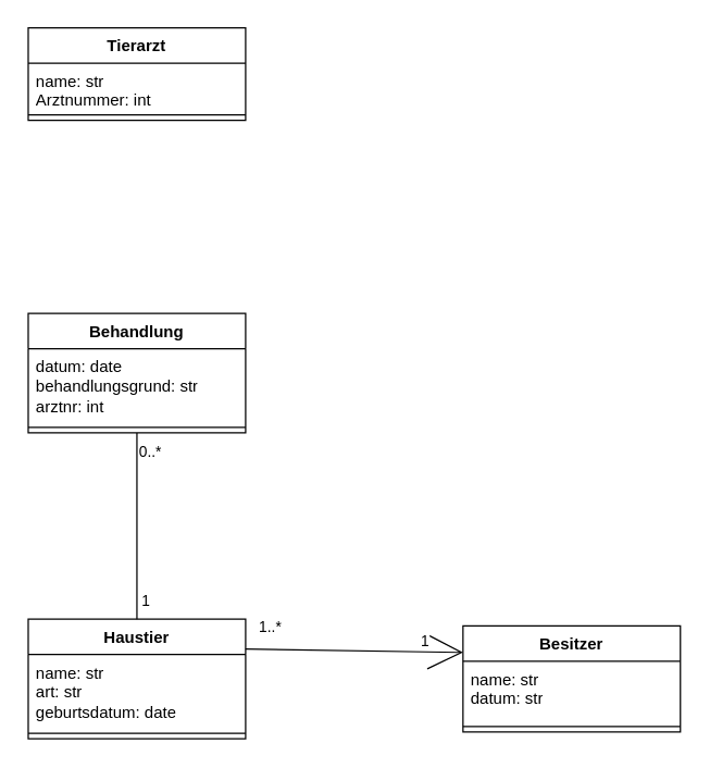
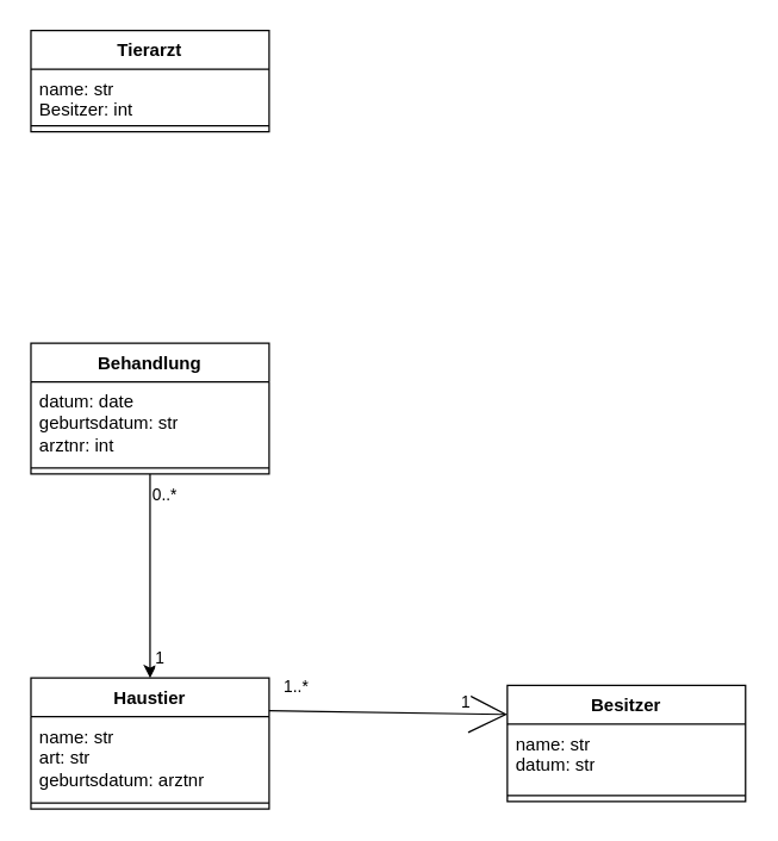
  <mxCell id="0" />
  <mxCell id="1" parent="0" />
  <mxCell id="2" value="Tierarzt" style="swimlane;fontStyle=1;align=center;verticalAlign=top;childLayout=stackLayout;horizontal=1;startSize=26;horizontalStack=0;resizeParent=1;resizeParentMax=0;resizeLast=0;collapsible=1;marginBottom=0;whiteSpace=wrap;html=1;" vertex="1" parent="1"><mxGeometry x="20" y="20" width="160" height="68" as="geometry"><mxRectangle x="290" y="200" width="80" height="30" as="alternateBounds" /></mxGeometry></mxCell>
- <mxCell id="3" value="name: str&lt;div&gt;Arztnummer: int&lt;/div&gt;" style="text;strokeColor=none;fillColor=none;align=left;verticalAlign=top;spacingLeft=4;spacingRight=4;overflow=hidden;rotatable=0;points=[[0,0.5],[1,0.5]];portConstraint=eastwest;whiteSpace=wrap;html=1;" vertex="1" parent="2"><mxGeometry y="26" width="160" height="34" as="geometry" /></mxCell>
+ <mxCell id="3" value="name: str&lt;div&gt;Besitzer: int&lt;/div&gt;" style="text;strokeColor=none;fillColor=none;align=left;verticalAlign=top;spacingLeft=4;spacingRight=4;overflow=hidden;rotatable=0;points=[[0,0.5],[1,0.5]];portConstraint=eastwest;whiteSpace=wrap;html=1;" vertex="1" parent="2"><mxGeometry y="26" width="160" height="34" as="geometry" /></mxCell>
  <mxCell id="4" value="" style="line;strokeWidth=1;fillColor=none;align=left;verticalAlign=middle;spacingTop=-1;spacingLeft=3;spacingRight=3;rotatable=0;labelPosition=right;points=[];portConstraint=eastwest;strokeColor=inherit;" vertex="1" parent="2"><mxGeometry y="60" width="160" height="8" as="geometry" /></mxCell>
  <mxCell id="5" value="Behandlung" style="swimlane;fontStyle=1;align=center;verticalAlign=top;childLayout=stackLayout;horizontal=1;startSize=26;horizontalStack=0;resizeParent=1;resizeParentMax=0;resizeLast=0;collapsible=1;marginBottom=0;whiteSpace=wrap;html=1;" vertex="1" parent="1"><mxGeometry x="20" y="230" width="160" height="88" as="geometry" /></mxCell>
- <mxCell id="6" value="datum: date&lt;div&gt;behandlungsgrund: str&lt;/div&gt;&lt;div&gt;arztnr: int&lt;/div&gt;" style="text;strokeColor=none;fillColor=none;align=left;verticalAlign=top;spacingLeft=4;spacingRight=4;overflow=hidden;rotatable=0;points=[[0,0.5],[1,0.5]];portConstraint=eastwest;whiteSpace=wrap;html=1;" vertex="1" parent="5"><mxGeometry y="26" width="160" height="54" as="geometry" /></mxCell>
+ <mxCell id="6" value="datum: date&lt;div&gt;geburtsdatum: str&lt;/div&gt;&lt;div&gt;arztnr: int&lt;/div&gt;" style="text;strokeColor=none;fillColor=none;align=left;verticalAlign=top;spacingLeft=4;spacingRight=4;overflow=hidden;rotatable=0;points=[[0,0.5],[1,0.5]];portConstraint=eastwest;whiteSpace=wrap;html=1;" vertex="1" parent="5"><mxGeometry y="26" width="160" height="54" as="geometry" /></mxCell>
  <mxCell id="7" value="" style="line;strokeWidth=1;fillColor=none;align=left;verticalAlign=middle;spacingTop=-1;spacingLeft=3;spacingRight=3;rotatable=0;labelPosition=right;points=[];portConstraint=eastwest;strokeColor=inherit;" vertex="1" parent="5"><mxGeometry y="80" width="160" height="8" as="geometry" /></mxCell>
  <mxCell id="8" value="Haustier" style="swimlane;fontStyle=1;align=center;verticalAlign=top;childLayout=stackLayout;horizontal=1;startSize=26;horizontalStack=0;resizeParent=1;resizeParentMax=0;resizeLast=0;collapsible=1;marginBottom=0;whiteSpace=wrap;html=1;" vertex="1" parent="1"><mxGeometry x="20" y="455" width="160" height="88" as="geometry" /></mxCell>
- <mxCell id="9" value="name: str&lt;div&gt;art: str&lt;/div&gt;&lt;div&gt;geburtsdatum: date&lt;/div&gt;" style="text;strokeColor=none;fillColor=none;align=left;verticalAlign=top;spacingLeft=4;spacingRight=4;overflow=hidden;rotatable=0;points=[[0,0.5],[1,0.5]];portConstraint=eastwest;whiteSpace=wrap;html=1;" vertex="1" parent="8"><mxGeometry y="26" width="160" height="54" as="geometry" /></mxCell>
+ <mxCell id="9" value="name: str&lt;div&gt;art: str&lt;/div&gt;&lt;div&gt;geburtsdatum: arztnr&lt;/div&gt;" style="text;strokeColor=none;fillColor=none;align=left;verticalAlign=top;spacingLeft=4;spacingRight=4;overflow=hidden;rotatable=0;points=[[0,0.5],[1,0.5]];portConstraint=eastwest;whiteSpace=wrap;html=1;" vertex="1" parent="8"><mxGeometry y="26" width="160" height="54" as="geometry" /></mxCell>
  <mxCell id="10" value="" style="line;strokeWidth=1;fillColor=none;align=left;verticalAlign=middle;spacingTop=-1;spacingLeft=3;spacingRight=3;rotatable=0;labelPosition=right;points=[];portConstraint=eastwest;strokeColor=inherit;" vertex="1" parent="8"><mxGeometry y="80" width="160" height="8" as="geometry" /></mxCell>
  <mxCell id="11" value="Besitzer" style="swimlane;fontStyle=1;align=center;verticalAlign=top;childLayout=stackLayout;horizontal=1;startSize=26;horizontalStack=0;resizeParent=1;resizeParentMax=0;resizeLast=0;collapsible=1;marginBottom=0;whiteSpace=wrap;html=1;" vertex="1" parent="1"><mxGeometry x="340" y="460" width="160" height="78" as="geometry" /></mxCell>
  <mxCell id="12" value="name: str&lt;div&gt;datum: str&lt;/div&gt;" style="text;strokeColor=none;fillColor=none;align=left;verticalAlign=top;spacingLeft=4;spacingRight=4;overflow=hidden;rotatable=0;points=[[0,0.5],[1,0.5]];portConstraint=eastwest;whiteSpace=wrap;html=1;" vertex="1" parent="11"><mxGeometry y="26" width="160" height="44" as="geometry" /></mxCell>
  <mxCell id="13" value="" style="line;strokeWidth=1;fillColor=none;align=left;verticalAlign=middle;spacingTop=-1;spacingLeft=3;spacingRight=3;rotatable=0;labelPosition=right;points=[];portConstraint=eastwest;strokeColor=inherit;" vertex="1" parent="11"><mxGeometry y="70" width="160" height="8" as="geometry" /></mxCell>
  <mxCell id="14" value="" style="endArrow=open;endFill=0;endSize=24;html=1;rounded=0;exitX=1;exitY=0.25;exitDx=0;exitDy=0;entryX=0;entryY=0.25;entryDx=0;entryDy=0;" edge="1" parent="1" source="8" target="11"><mxGeometry width="160" relative="1" as="geometry"><mxPoint x="180" y="470" as="sourcePoint" /><mxPoint x="310" y="440" as="targetPoint" /></mxGeometry></mxCell>
  <mxCell id="15" value="1..*" style="edgeLabel;html=1;align=center;verticalAlign=middle;resizable=0;points=[];" vertex="1" connectable="0" parent="14"><mxGeometry x="-0.775" y="-1" relative="1" as="geometry"><mxPoint y="-18" as="offset" /></mxGeometry></mxCell>
  <mxCell id="16" value="1" style="edgeLabel;html=1;align=center;verticalAlign=middle;resizable=0;points=[];" vertex="1" connectable="0" parent="14"><mxGeometry x="0.647" y="1" relative="1" as="geometry"><mxPoint y="-8" as="offset" /></mxGeometry></mxCell>
- <mxCell id="17" value="" style="endArrow=none;html=1;edgeStyle=orthogonalEdgeStyle;rounded=0;exitX=0.5;exitY=1;exitDx=0;exitDy=0;entryX=0.5;entryY=0;entryDx=0;entryDy=0;" edge="1" parent="1" source="5" target="8"><mxGeometry relative="1" as="geometry"><mxPoint x="110" y="370" as="sourcePoint" /><mxPoint x="270" y="370" as="targetPoint" /></mxGeometry></mxCell>
+ <mxCell id="17" value="" style="endArrow=classic;html=1;edgeStyle=orthogonalEdgeStyle;rounded=0;exitX=0.5;exitY=1;exitDx=0;exitDy=0;entryX=0.5;entryY=0;entryDx=0;entryDy=0;" edge="1" parent="1" source="5" target="8"><mxGeometry relative="1" as="geometry"><mxPoint x="110" y="370" as="sourcePoint" /><mxPoint x="270" y="370" as="targetPoint" /></mxGeometry></mxCell>
  <mxCell id="18" value="0..*" style="edgeLabel;resizable=0;html=1;align=left;verticalAlign=bottom;" connectable="0" vertex="1" parent="17"><mxGeometry x="-1" relative="1" as="geometry"><mxPoint y="22" as="offset" /></mxGeometry></mxCell>
  <mxCell id="19" value="1" style="edgeLabel;resizable=0;html=1;align=right;verticalAlign=bottom;" connectable="0" vertex="1" parent="17"><mxGeometry x="1" relative="1" as="geometry"><mxPoint x="10" y="-5" as="offset" /></mxGeometry></mxCell>
